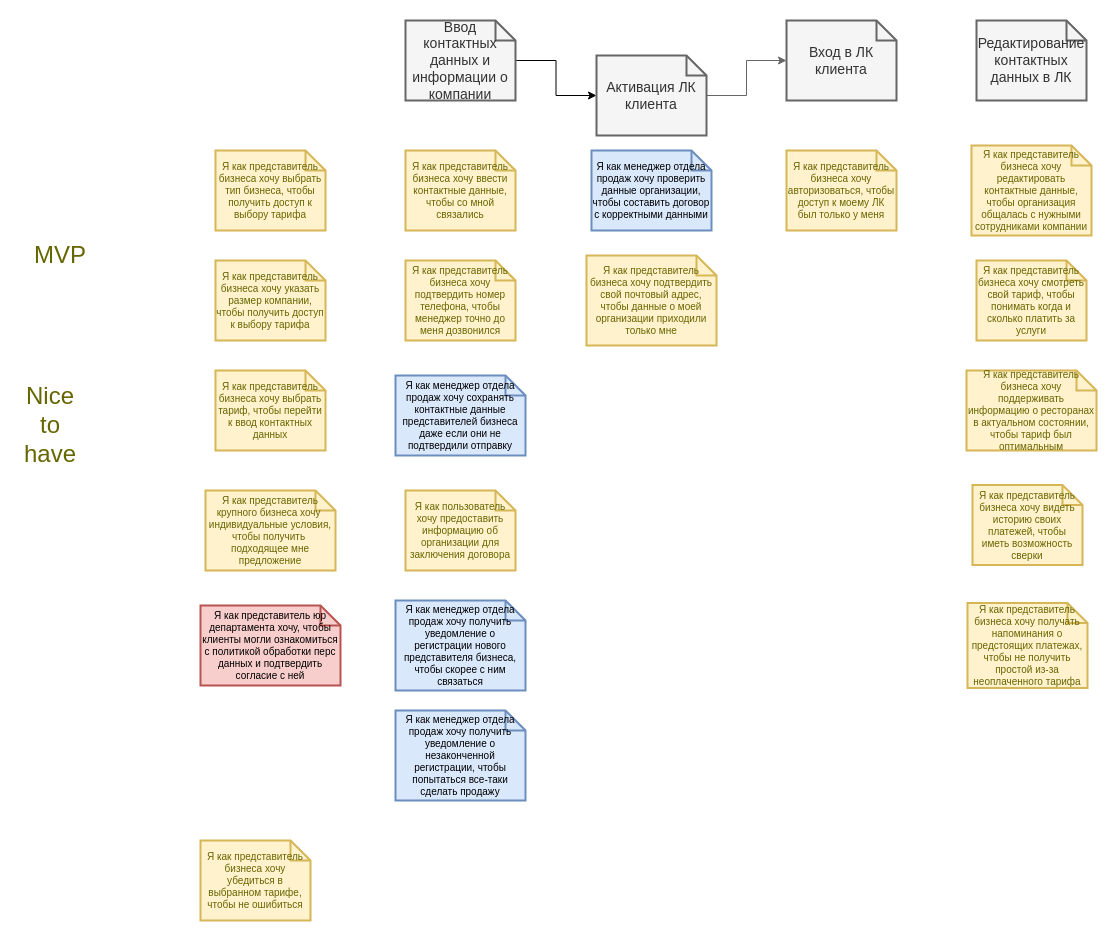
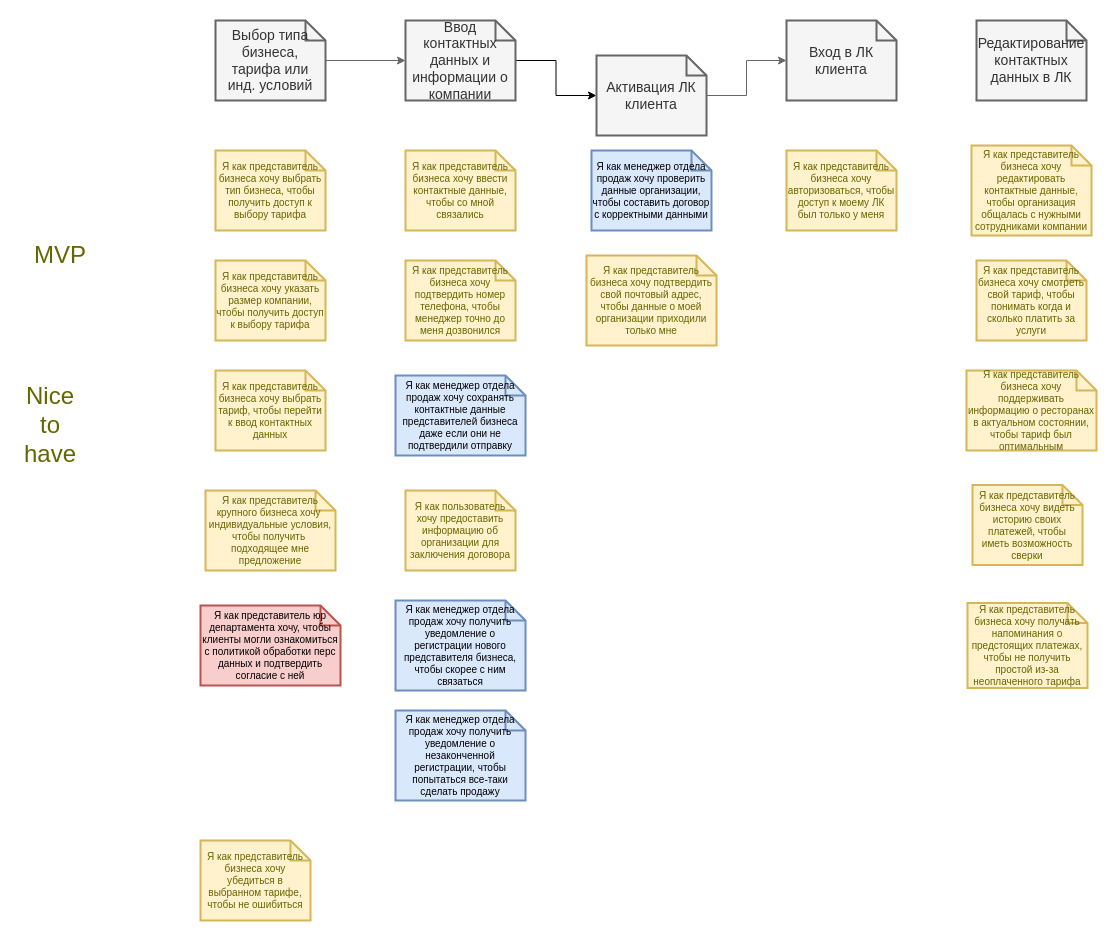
  <mxCell id="0" />
  <mxCell id="1" parent="0" />
+ <mxCell id="2" value="" style="edgeStyle=orthogonalEdgeStyle;rounded=0;orthogonalLoop=1;jettySize=auto;html=1;fillColor=#f5f5f5;strokeColor=#666666;" edge="1" parent="1" source="3" target="5"><mxGeometry relative="1" as="geometry" /></mxCell>
+ <mxCell id="3" value="Выбор типа бизнеса, тарифа или инд. условий" style="shape=note;strokeWidth=2;fontSize=14;size=20;whiteSpace=wrap;html=1;fillColor=#f5f5f5;fontColor=#333333;strokeColor=#666666;" vertex="1" parent="1"><mxGeometry x="215" y="20" width="110.0" height="80" as="geometry" /></mxCell>
  <mxCell id="4" style="edgeStyle=orthogonalEdgeStyle;rounded=0;orthogonalLoop=1;jettySize=auto;html=1;entryX=0;entryY=0.5;entryDx=0;entryDy=0;entryPerimeter=0;" edge="1" parent="1" source="5" target="7"><mxGeometry relative="1" as="geometry" /></mxCell>
  <mxCell id="5" value="Ввод контактных данных и информации о компании" style="shape=note;strokeWidth=2;fontSize=14;size=20;whiteSpace=wrap;html=1;fillColor=#f5f5f5;fontColor=#333333;strokeColor=#666666;" vertex="1" parent="1"><mxGeometry x="405" y="20" width="110.0" height="80" as="geometry" /></mxCell>
  <mxCell id="6" value="" style="edgeStyle=orthogonalEdgeStyle;rounded=0;orthogonalLoop=1;jettySize=auto;html=1;fillColor=#f5f5f5;strokeColor=#666666;" edge="1" parent="1" source="7" target="8"><mxGeometry relative="1" as="geometry" /></mxCell>
  <mxCell id="7" value="Активация ЛК клиента" style="shape=note;strokeWidth=2;fontSize=14;size=20;whiteSpace=wrap;html=1;fillColor=#f5f5f5;fontColor=#333333;strokeColor=#666666;" vertex="1" parent="1"><mxGeometry x="596" y="55" width="110.0" height="80" as="geometry" /></mxCell>
  <mxCell id="8" value="Вход в ЛК клиента" style="shape=note;strokeWidth=2;fontSize=14;size=20;whiteSpace=wrap;html=1;fillColor=#f5f5f5;fontColor=#333333;strokeColor=#666666;" vertex="1" parent="1"><mxGeometry x="786" y="20" width="110.0" height="80" as="geometry" /></mxCell>
  <mxCell id="9" value="Редактирование контактных данных в ЛК" style="shape=note;strokeWidth=2;fontSize=14;size=20;whiteSpace=wrap;html=1;fillColor=#f5f5f5;fontColor=#333333;strokeColor=#666666;" vertex="1" parent="1"><mxGeometry x="976" y="20" width="110.0" height="80" as="geometry" /></mxCell>
  <mxCell id="10" value="Я как представитель бизнеса хочу выбрать тип бизнеса, чтобы получить доступ к выбору тарифа" style="shape=note;strokeWidth=2;fontSize=10;size=20;whiteSpace=wrap;html=1;fillColor=#fff2cc;strokeColor=#d6b656;fontColor=#666600;" vertex="1" parent="1"><mxGeometry x="215" y="150" width="110.0" height="80" as="geometry" /></mxCell>
  <mxCell id="11" value="Я как представитель бизнеса хочу указать размер компании, чтобы получить доступ к выбору тарифа" style="shape=note;strokeWidth=2;fontSize=10;size=20;whiteSpace=wrap;fillColor=#fff2cc;strokeColor=#d6b656;fontColor=#666600;html=1;" vertex="1" parent="1"><mxGeometry x="215" y="260" width="110.0" height="80" as="geometry" /></mxCell>
  <mxCell id="12" value="Я как представитель крупного бизнеса хочу&amp;nbsp; индивидуальные условия, чтобы получить&amp;nbsp; подходящее мне предложение&lt;br style=&quot;font-size: 10px;&quot;&gt;" style="shape=note;strokeWidth=2;fontSize=10;size=20;fillColor=#fff2cc;strokeColor=#d6b656;fontColor=#666600;whiteSpace=wrap;html=1;" vertex="1" parent="1"><mxGeometry x="205" y="490" width="130" height="80" as="geometry" /></mxCell>
  <mxCell id="13" value="Я как представитель бизнеса хочу убедиться в выбранном тарифе, чтобы не ошибиться" style="shape=note;strokeWidth=2;fontSize=10;size=20;fillColor=#fff2cc;strokeColor=#d6b656;whiteSpace=wrap;html=1;fontColor=#666600;" vertex="1" parent="1"><mxGeometry x="200" y="840" width="110" height="80" as="geometry" /></mxCell>
  <mxCell id="14" value="Я как представитель бизнеса хочу ввести контактные данные, чтобы со мной связались" style="shape=note;strokeWidth=2;fontSize=10;size=20;whiteSpace=wrap;fillColor=#fff2cc;strokeColor=#d6b656;fontColor=#666600;html=1;" vertex="1" parent="1"><mxGeometry x="405" y="150" width="110.0" height="80" as="geometry" /></mxCell>
  <mxCell id="15" value="Я как представитель бизнеса хочу подтвердить номер телефона, чтобы менеджер точно до меня дозвонился" style="shape=note;strokeWidth=2;fontSize=10;size=20;fillColor=#fff2cc;strokeColor=#d6b656;whiteSpace=wrap;html=1;fontColor=#666600;" vertex="1" parent="1"><mxGeometry x="405" y="260" width="110" height="80" as="geometry" /></mxCell>
  <mxCell id="16" value="Я как пользователь хочу предоставить информацию об организации для заключения договора" style="shape=note;strokeWidth=2;fontSize=10;size=20;whiteSpace=wrap;fillColor=#fff2cc;strokeColor=#d6b656;fontColor=#666600;html=1;" vertex="1" parent="1"><mxGeometry x="405" y="490" width="110.0" height="80" as="geometry" /></mxCell>
  <mxCell id="17" value="Я как представитель бизнеса хочу подтвердить свой почтовый адрес, чтобы данные о моей организации приходили только мне" style="shape=note;strokeWidth=2;fontSize=10;size=20;whiteSpace=wrap;fillColor=#fff2cc;strokeColor=#d6b656;fontColor=#666600;html=1;" vertex="1" parent="1"><mxGeometry x="586" y="255" width="130" height="90" as="geometry" /></mxCell>
  <mxCell id="18" value="Я как представитель бизнеса хочу авторизоваться, чтобы доступ к моему ЛК был только у меня" style="shape=note;strokeWidth=2;fontSize=10;size=20;whiteSpace=wrap;fillColor=#fff2cc;strokeColor=#d6b656;fontColor=#666600;html=1;" vertex="1" parent="1"><mxGeometry x="786" y="150" width="110.0" height="80" as="geometry" /></mxCell>
  <mxCell id="19" value="Я как менеджер отдела продаж хочу сохранять контактные данные представителей бизнеса даже если они не подтвердили отправку" style="shape=note;strokeWidth=2;fontSize=10;size=20;fillColor=#dae8fc;strokeColor=#6c8ebf;whiteSpace=wrap;html=1;" vertex="1" parent="1"><mxGeometry x="395" y="375" width="130" height="80" as="geometry" /></mxCell>
  <mxCell id="20" value="Я как представитель бизнеса хочу редактировать контактные данные, чтобы организация общалась с нужными сотрудниками компании" style="shape=note;strokeWidth=2;fontSize=10;size=20;whiteSpace=wrap;fillColor=#fff2cc;strokeColor=#d6b656;fontColor=#666600;html=1;" vertex="1" parent="1"><mxGeometry x="971" y="145" width="120" height="90" as="geometry" /></mxCell>
  <mxCell id="21" value="Я как менеджер отдела продаж хочу проверить данные организации, чтобы составить договор с корректными данными" style="shape=note;strokeWidth=2;fontSize=10;size=20;whiteSpace=wrap;fillColor=#dae8fc;strokeColor=#6c8ebf;html=1;" vertex="1" parent="1"><mxGeometry x="591" y="150" width="120" height="80" as="geometry" /></mxCell>
  <mxCell id="22" value="Я как представитель бизнеса хочу смотреть свой тариф, чтобы понимать когда и сколько платить за услуги" style="shape=note;strokeWidth=2;fontSize=10;size=20;whiteSpace=wrap;fillColor=#fff2cc;strokeColor=#d6b656;fontColor=#666600;html=1;" vertex="1" parent="1"><mxGeometry x="976" y="260" width="110.0" height="80" as="geometry" /></mxCell>
  <mxCell id="23" value="Я как представитель бизнеса хочу поддерживать информацию о ресторанах в актуальном состоянии, чтобы тариф был оптимальным" style="shape=note;strokeWidth=2;fontSize=10;size=20;whiteSpace=wrap;fillColor=#fff2cc;strokeColor=#d6b656;fontColor=#666600;html=1;" vertex="1" parent="1"><mxGeometry x="966" y="370" width="130" height="80" as="geometry" /></mxCell>
  <mxCell id="24" value="Я как представитель бизнеса хочу видеть историю своих платежей, чтобы иметь возможность сверки" style="shape=note;strokeWidth=2;fontSize=10;size=20;whiteSpace=wrap;fillColor=#fff2cc;strokeColor=#d6b656;fontColor=#666600;html=1;" vertex="1" parent="1"><mxGeometry x="972" y="484.5" width="110.0" height="80" as="geometry" /></mxCell>
  <mxCell id="25" value="Я как представитель юр департамента хочу, чтобы клиенты могли ознакомиться с политикой обработки перс данных и подтвердить согласие с ней" style="shape=note;strokeWidth=2;fontSize=10;size=20;whiteSpace=wrap;html=1;fillColor=#f8cecc;strokeColor=#b85450;" vertex="1" parent="1"><mxGeometry x="200" y="605" width="140" height="80" as="geometry" /></mxCell>
  <mxCell id="26" value="Я как представитель бизнеса хочу выбрать тариф, чтобы перейти к ввод контактных данных" style="shape=note;strokeWidth=2;fontSize=10;size=20;whiteSpace=wrap;fillColor=#fff2cc;strokeColor=#d6b656;fontColor=#666600;html=1;" vertex="1" parent="1"><mxGeometry x="215" y="370" width="110.0" height="80" as="geometry" /></mxCell>
  <mxCell id="27" value="Я как менеджер отдела продаж хочу получить уведомление о регистрации нового представителя бизнеса, чтобы скорее с ним связаться" style="shape=note;strokeWidth=2;fontSize=10;size=20;fillColor=#dae8fc;strokeColor=#6c8ebf;whiteSpace=wrap;html=1;" vertex="1" parent="1"><mxGeometry x="395" y="600" width="130" height="90" as="geometry" /></mxCell>
  <mxCell id="28" value="Я как менеджер отдела продаж хочу получить уведомление о незаконченной регистрации, чтобы попытаться все-таки сделать продажу" style="shape=note;strokeWidth=2;fontSize=10;size=20;fillColor=#dae8fc;strokeColor=#6c8ebf;whiteSpace=wrap;html=1;" vertex="1" parent="1"><mxGeometry x="395" y="710" width="130" height="90" as="geometry" /></mxCell>
  <mxCell id="29" value="Я как представитель бизнеса хочу получать напоминания о предстоящих платежах, чтобы не получить простой из-за неоплаченного тарифа" style="shape=note;strokeWidth=2;fontSize=10;size=20;whiteSpace=wrap;fillColor=#fff2cc;strokeColor=#d6b656;fontColor=#666600;html=1;" vertex="1" parent="1"><mxGeometry x="967" y="602.5" width="120" height="85" as="geometry" /></mxCell>
  <mxCell id="30" value="MVP" style="text;html=1;strokeColor=none;fillColor=none;align=center;verticalAlign=middle;whiteSpace=wrap;rounded=0;fontColor=#666600;fontSize=24;" vertex="1" parent="1"><mxGeometry x="30" y="240" width="60" height="30" as="geometry" /></mxCell>
  <mxCell id="31" value="Nice to have" style="text;html=1;strokeColor=none;fillColor=none;align=center;verticalAlign=middle;whiteSpace=wrap;rounded=0;fontColor=#666600;fontSize=24;" vertex="1" parent="1"><mxGeometry x="20" y="410" width="60" height="30" as="geometry" /></mxCell>
